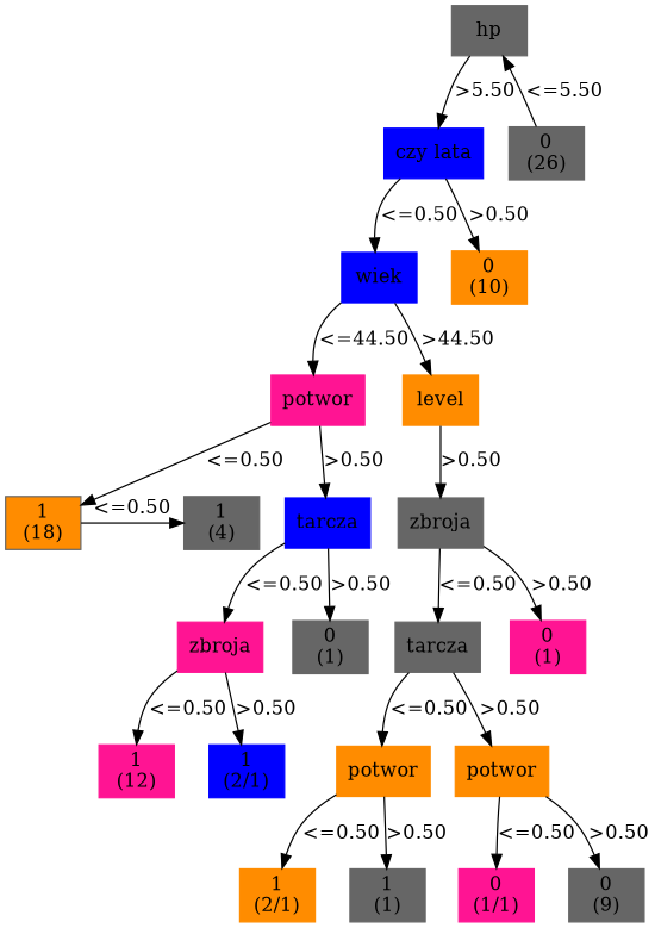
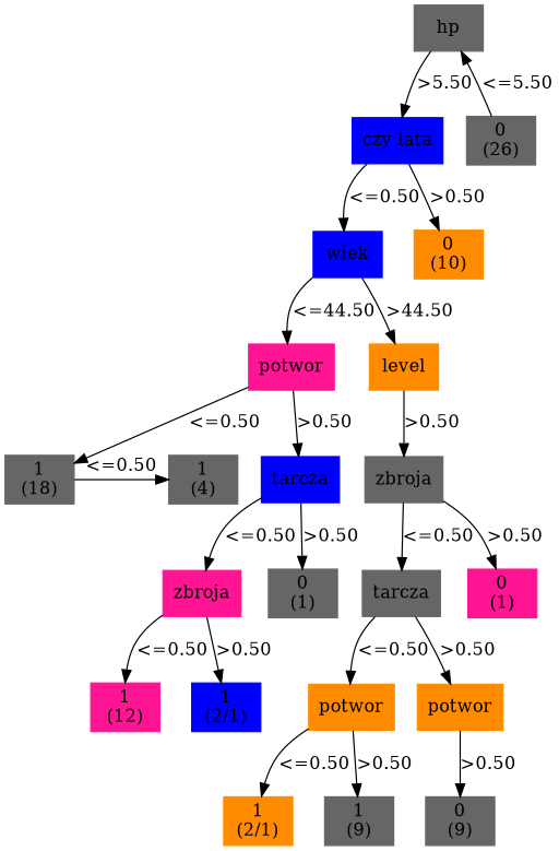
  digraph {
    node [color=gray40 shape=box style=filled weight=5]
    n1 [label="hp\n" weight=1]
    n2 [label="0\n(26)\n" weight=2]
    n3 [color=blue label="czy lata\n" weight=2]
    n4 [color=blue label="wiek\n" weight=3]
    n5 [color=darkorange label="0\n(10)\n" weight=3]
    n6 [color=deeppink label="potwor\n" weight=4]
    n7 [color=darkorange label="level\n" weight=4]
-   n8 [label="1\n(18)\n" fillcolor=darkorange]
+   n8 [label="1\n(18)\n"]
    n9 [color=blue label="tarcza\n"]
    n10 [label="1\n(4)\n"]
    n11 [label="zbroja\n"]
    n12 [color=deeppink label="zbroja\n" weight=6]
    n13 [label="0\n(1)\n" weight=6]
    n14 [label="tarcza\n" weight=6]
    n15 [color=deeppink label="0\n(1)\n" weight=6]
    n16 [color=deeppink label="1\n(12)\n" weight=7]
    n17 [color=blue label="1\n(2/1)\n" weight=7]
    n18 [color=darkorange label="potwor\n" weight=7]
    n19 [color=darkorange label="potwor\n" weight=7]
    n20 [color=darkorange label="1\n(2/1)\n" weight=8]
-   n21 [label="1\n(1)\n" weight=8]
-   n22 [color=deeppink label="0\n(1/1)\n" weight=8]
+   n21 [label="1\n(9)\n" weight=8]
    n23 [label="0\n(9)\n" weight=8]
    subgraph sub_1 {
      rank=same
      n1
    }
    subgraph sub_2 {
      rank=same
      n2
      n3
    }
    subgraph sub_3 {
      rank=same
      n4
      n5
    }
    subgraph sub_4 {
      rank=same
      n6
      n7
    }
    subgraph sub_5 {
      rank=same
      n8
      n9
      n10
      n11
    }
    subgraph sub_6 {
      rank=same
      n12
      n13
      n14
      n15
    }
    subgraph sub_7 {
      rank=same
      n16
      n17
      n18
      n19
    }
    subgraph sub_8 {
      rank=same
      n20
      n21
-     n22
      n23
    }
    n1 -> n3 [label=">5.50"]
    n2 -> n1 [label="<=5.50"]
    n3 -> n4 [label="<=0.50"]
    n3 -> n5 [label=">0.50"]
    n4 -> n6 [label="<=44.50"]
    n4 -> n7 [label=">44.50"]
    n6 -> n8 [label="<=0.50"]
    n6 -> n9 [label=">0.50"]
    n7 -> n11 [label=">0.50"]
    n8 -> n10 [label="<=0.50"]
    n9 -> n12 [label="<=0.50"]
    n9 -> n13 [label=">0.50"]
    n11 -> n14 [label="<=0.50"]
    n11 -> n15 [label=">0.50"]
    n12 -> n16 [label="<=0.50"]
    n12 -> n17 [label=">0.50"]
    n14 -> n18 [label="<=0.50"]
    n14 -> n19 [label=">0.50"]
    n18 -> n20 [label="<=0.50"]
    n18 -> n21 [label=">0.50"]
-   n19 -> n22 [label="<=0.50"]
    n19 -> n23 [label=">0.50"]
  }
